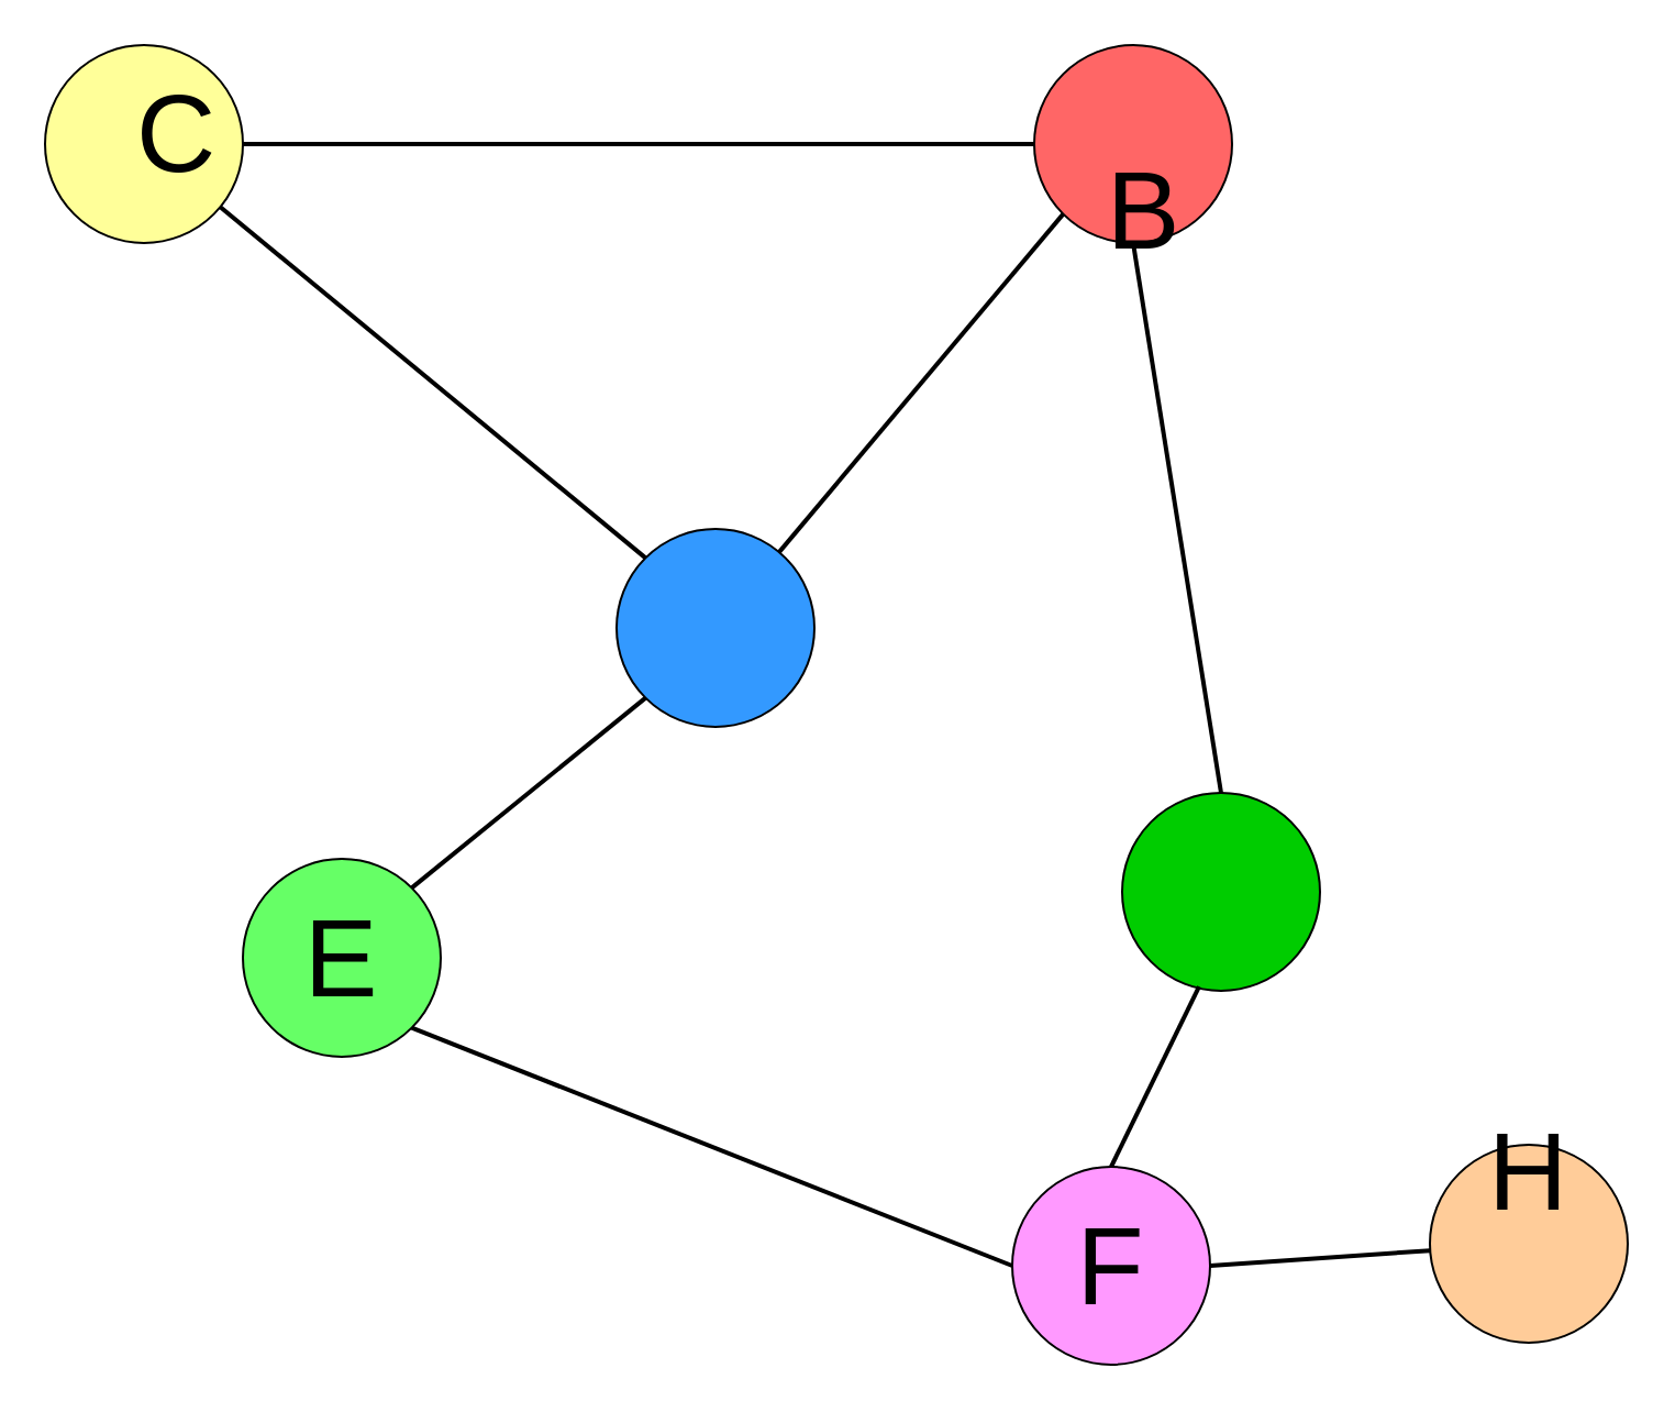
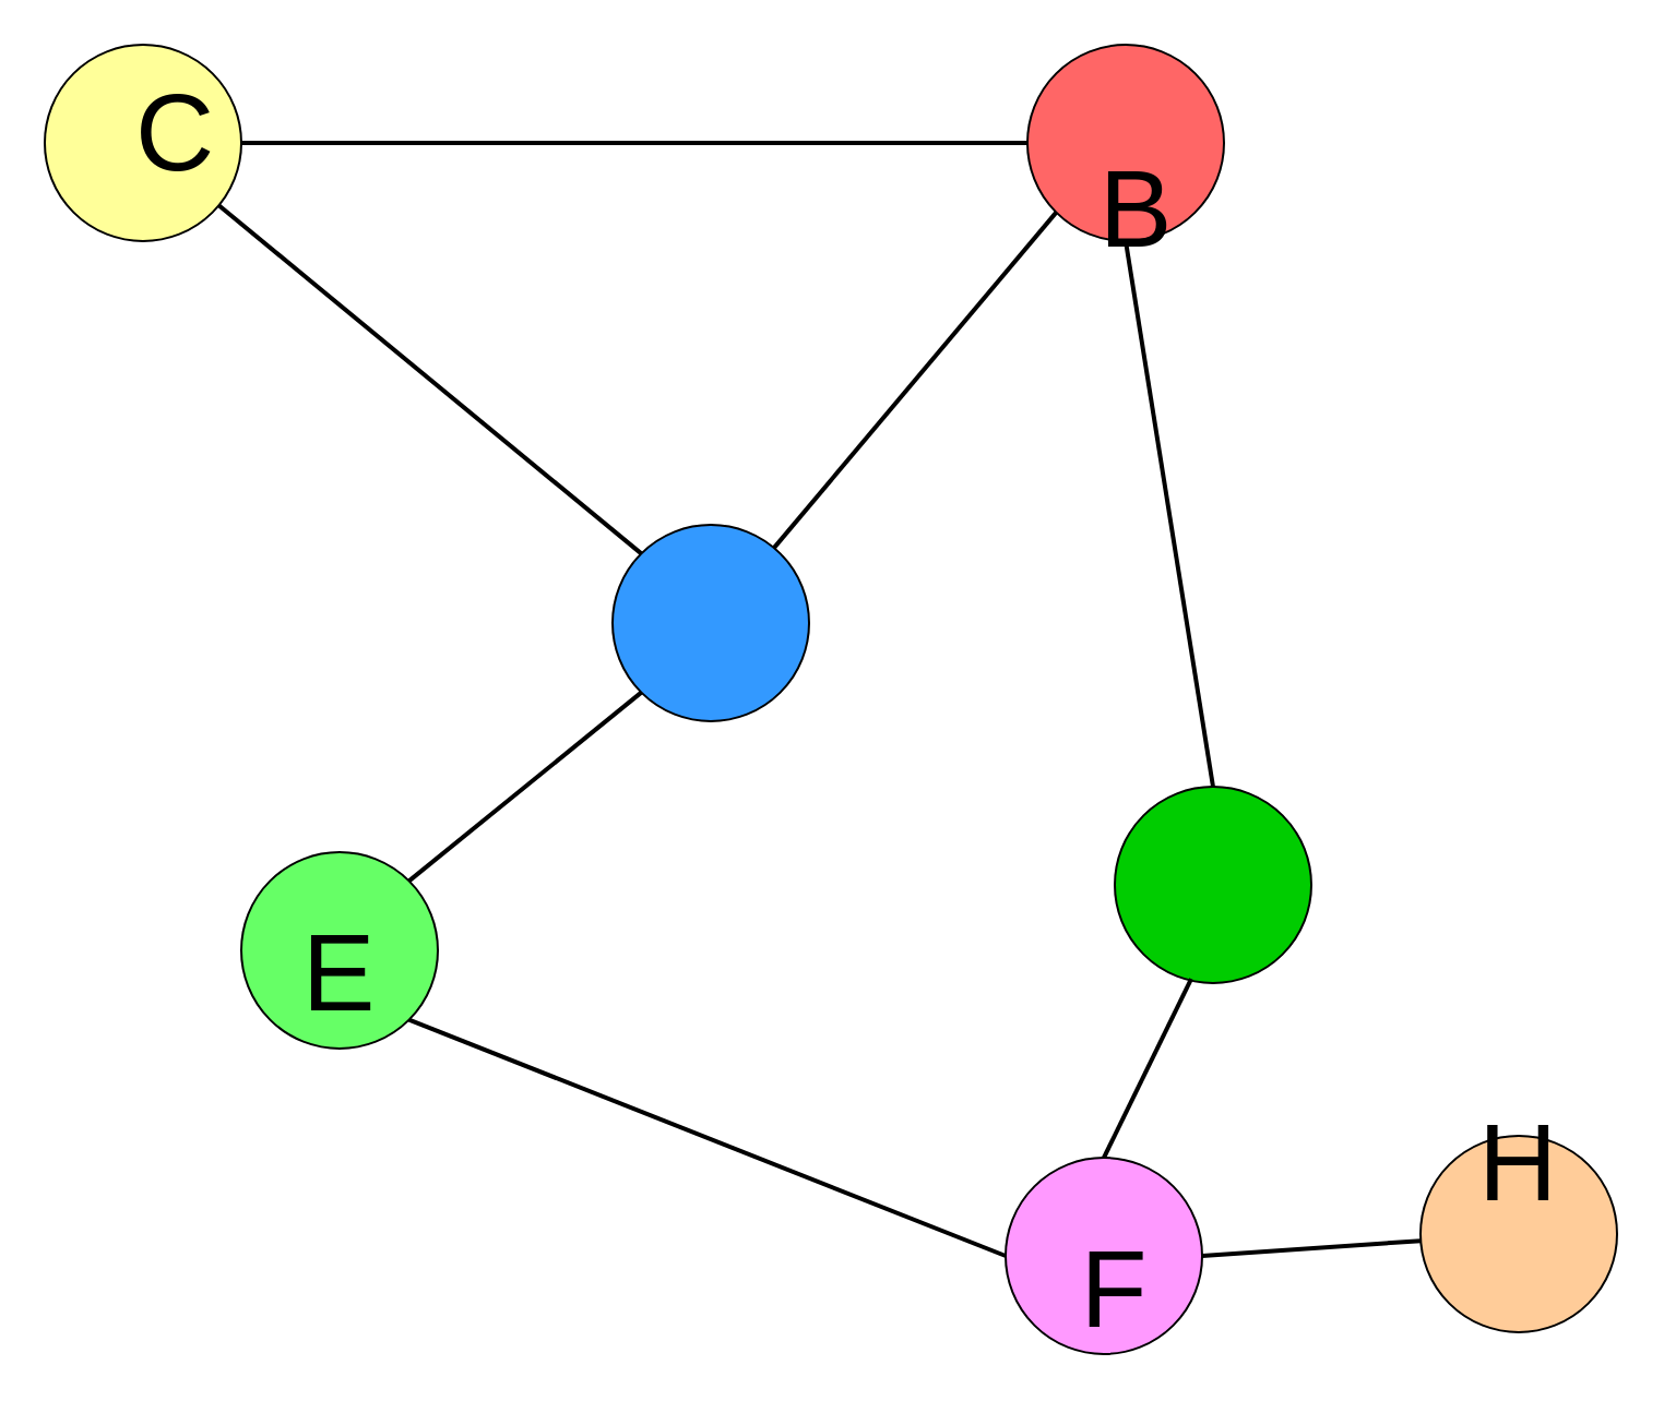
  <mxCell id="0" />
  <mxCell id="1" parent="0" />
  <mxCell id="2" value="" style="ellipse;whiteSpace=wrap;html=1;fillColor=#3399FF;" vertex="1" parent="1"><mxGeometry x="280" y="240" width="90" height="90" as="geometry" /></mxCell>
  <mxCell id="3" value="" style="ellipse;whiteSpace=wrap;html=1;fillColor=#FFFF99;" vertex="1" parent="1"><mxGeometry x="20" y="20" width="90" height="90" as="geometry" /></mxCell>
  <mxCell id="4" value="" style="ellipse;whiteSpace=wrap;html=1;strokeColor=#000000;fillColor=#FF6666;" vertex="1" parent="1"><mxGeometry x="470" y="20" width="90" height="90" as="geometry" /></mxCell>
  <mxCell id="5" value="" style="endArrow=none;html=1;entryX=0;entryY=1;entryDx=0;entryDy=0;strokeWidth=2;" edge="1" parent="1" source="2" target="4"><mxGeometry width="50" height="50" relative="1" as="geometry"><mxPoint x="320" y="370" as="sourcePoint" /><mxPoint x="370" y="320" as="targetPoint" /></mxGeometry></mxCell>
  <mxCell id="6" value="" style="endArrow=none;html=1;strokeWidth=2;exitX=0;exitY=0;exitDx=0;exitDy=0;" edge="1" parent="1" source="2" target="3"><mxGeometry width="50" height="50" relative="1" as="geometry"><mxPoint x="320" y="370" as="sourcePoint" /><mxPoint x="140" y="330" as="targetPoint" /></mxGeometry></mxCell>
  <mxCell id="7" value="" style="endArrow=none;html=1;strokeWidth=2;exitX=1;exitY=0.5;exitDx=0;exitDy=0;entryX=0;entryY=0.5;entryDx=0;entryDy=0;" edge="1" parent="1" source="3" target="4"><mxGeometry width="50" height="50" relative="1" as="geometry"><mxPoint x="320" y="370" as="sourcePoint" /><mxPoint x="370" y="320" as="targetPoint" /></mxGeometry></mxCell>
  <mxCell id="8" value="" style="ellipse;whiteSpace=wrap;html=1;fillColor=#66FF66;" vertex="1" parent="1"><mxGeometry x="110" y="390" width="90" height="90" as="geometry" /></mxCell>
  <mxCell id="9" value="" style="ellipse;whiteSpace=wrap;html=1;fillColor=#FF99FF;" vertex="1" parent="1"><mxGeometry x="460" y="530" width="90" height="90" as="geometry" /></mxCell>
  <mxCell id="10" value="" style="endArrow=none;html=1;strokeWidth=2;exitX=1;exitY=0;exitDx=0;exitDy=0;entryX=0;entryY=1;entryDx=0;entryDy=0;" edge="1" parent="1" source="8" target="2"><mxGeometry width="50" height="50" relative="1" as="geometry"><mxPoint x="463.46" y="480" as="sourcePoint" /><mxPoint x="269.999" y="320.448" as="targetPoint" /></mxGeometry></mxCell>
  <mxCell id="11" value="" style="endArrow=none;html=1;strokeWidth=2;exitX=0;exitY=0.5;exitDx=0;exitDy=0;entryX=1;entryY=1;entryDx=0;entryDy=0;" edge="1" parent="1" source="9" target="8"><mxGeometry width="50" height="50" relative="1" as="geometry"><mxPoint x="393.46" y="624.55" as="sourcePoint" /><mxPoint x="199.999" y="464.998" as="targetPoint" /></mxGeometry></mxCell>
  <mxCell id="12" value="" style="ellipse;whiteSpace=wrap;html=1;fillColor=#FFCC99;" vertex="1" parent="1"><mxGeometry x="650" y="520" width="90" height="90" as="geometry" /></mxCell>
  <mxCell id="13" value="" style="ellipse;whiteSpace=wrap;html=1;fillColor=#00CC00;" vertex="1" parent="1"><mxGeometry x="510" y="360" width="90" height="90" as="geometry" /></mxCell>
  <mxCell id="14" value="" style="endArrow=none;html=1;strokeWidth=2;exitX=0.389;exitY=0.978;exitDx=0;exitDy=0;entryX=0.5;entryY=0;entryDx=0;entryDy=0;exitPerimeter=0;" edge="1" parent="1" source="13" target="9"><mxGeometry width="50" height="50" relative="1" as="geometry"><mxPoint x="493.18" y="708.18" as="sourcePoint" /><mxPoint x="220" y="600" as="targetPoint" /></mxGeometry></mxCell>
  <mxCell id="15" value="" style="endArrow=none;html=1;strokeWidth=2;entryX=1;entryY=0.5;entryDx=0;entryDy=0;" edge="1" parent="1" source="12" target="9"><mxGeometry width="50" height="50" relative="1" as="geometry"><mxPoint x="740" y="748.18" as="sourcePoint" /><mxPoint x="466.82" y="640" as="targetPoint" /></mxGeometry></mxCell>
  <mxCell id="16" value="&lt;font style=&quot;font-size: 50px&quot;&gt;B&lt;/font&gt;" style="text;html=1;strokeColor=none;fillColor=none;align=center;verticalAlign=middle;whiteSpace=wrap;rounded=0;" vertex="1" parent="1"><mxGeometry x="500" y="85" width="40" height="20" as="geometry" /></mxCell>
  <mxCell id="17" value="&lt;font style=&quot;font-size: 50px&quot;&gt;H&lt;/font&gt;" style="text;html=1;strokeColor=none;fillColor=none;align=center;verticalAlign=middle;whiteSpace=wrap;rounded=0;" vertex="1" parent="1"><mxGeometry x="675" y="522" width="40" height="20" as="geometry" /></mxCell>
- <mxCell id="18" value="&lt;font style=&quot;font-size: 50px&quot;&gt;F&lt;/font&gt;" style="text;html=1;strokeColor=none;fillColor=none;align=center;verticalAlign=middle;whiteSpace=wrap;rounded=0;" vertex="1" parent="1"><mxGeometry x="485" y="565" width="40" height="20" as="geometry" /></mxCell>
- <mxCell id="19" value="&lt;font style=&quot;font-size: 50px&quot;&gt;E&lt;/font&gt;" style="text;html=1;strokeColor=none;fillColor=none;align=center;verticalAlign=middle;whiteSpace=wrap;rounded=0;" vertex="1" parent="1"><mxGeometry x="135" y="425" width="40" height="20" as="geometry" /></mxCell>
+ <mxCell id="18" value="&lt;font style=&quot;font-size: 50px&quot;&gt;F&lt;/font&gt;" style="text;html=1;strokeColor=none;fillColor=none;align=center;verticalAlign=middle;whiteSpace=wrap;rounded=0;" vertex="1" parent="1"><mxGeometry x="490" y="580" width="40" height="20" as="geometry" /></mxCell>
+ <mxCell id="19" value="&lt;font style=&quot;font-size: 50px&quot;&gt;E&lt;/font&gt;" style="text;html=1;strokeColor=none;fillColor=none;align=center;verticalAlign=middle;whiteSpace=wrap;rounded=0;" vertex="1" parent="1"><mxGeometry x="135" y="435" width="40" height="20" as="geometry" /></mxCell>
  <mxCell id="20" value="&lt;font style=&quot;font-size: 50px&quot;&gt;C&lt;/font&gt;" style="text;html=1;strokeColor=none;fillColor=none;align=center;verticalAlign=middle;whiteSpace=wrap;rounded=0;" vertex="1" parent="1"><mxGeometry x="60" y="50" width="40" height="20" as="geometry" /></mxCell>
  <mxCell id="21" value="" style="endArrow=none;html=1;strokeWidth=2;entryX=0.5;entryY=1;entryDx=0;entryDy=0;exitX=0.5;exitY=0;exitDx=0;exitDy=0;" edge="1" parent="1" source="13" target="4"><mxGeometry width="50" height="50" relative="1" as="geometry"><mxPoint x="525" y="360" as="sourcePoint" /><mxPoint x="619.999" y="235.448" as="targetPoint" /></mxGeometry></mxCell>
